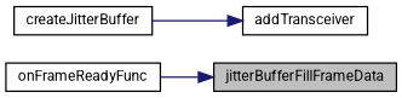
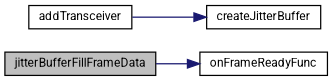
  digraph {
    fontname=Roboto
    rankdir=RL
    node [color=black fillcolor=white fontname=Roboto fontsize=10 shape=record style=filled]
    edge [color=midnightblue dir=back fontname=Roboto fontsize=10 labelfontname=Helvetica labelfontsize=10 style=solid]
    n1 [fillcolor=grey75 fontcolor=black height=0.2 label=jitterBufferFillFrameData width=0.4]
    n2 [height=0.2 label=onFrameReadyFunc width=0.4]
    n3 [height=0.2 label=addTransceiver width=0.4]
    n4 [height=0.2 label=createJitterBuffer width=0.4]
-   n1 -> n2
-   n3 -> n4
+   n2 -> n1
+   n4 -> n3
  }
